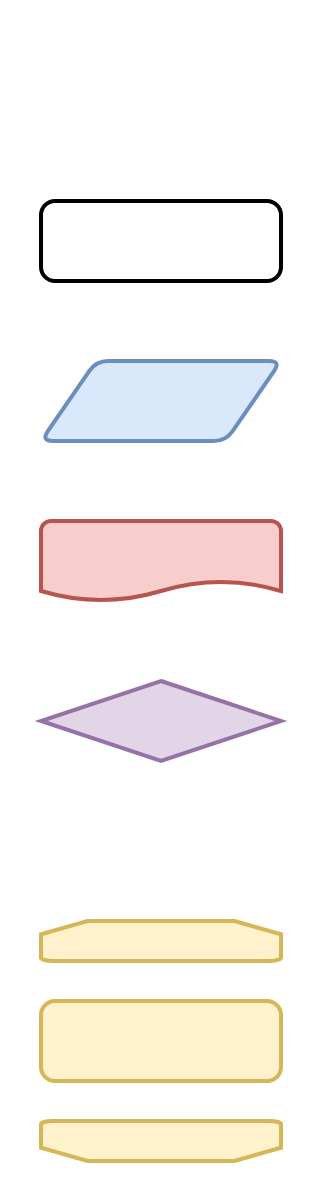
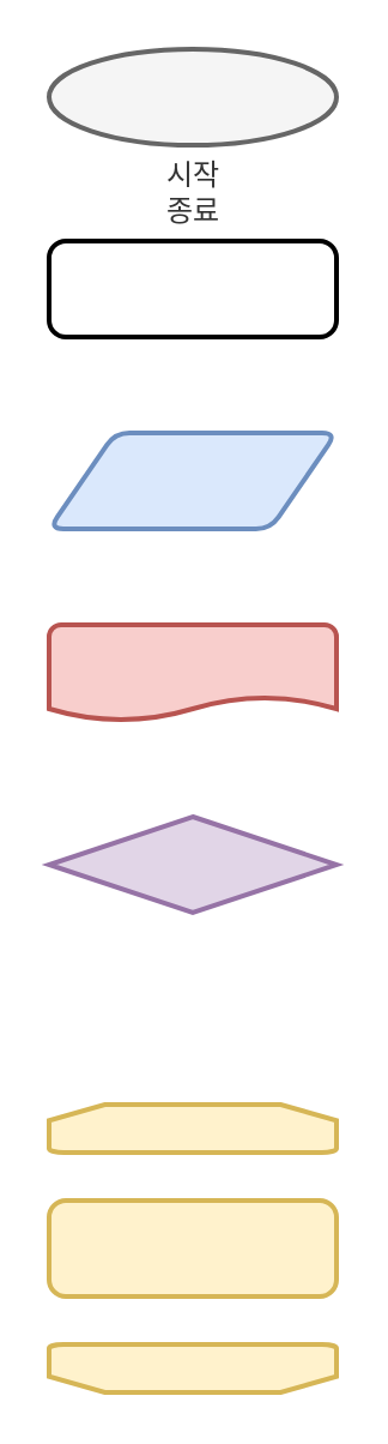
  <mxCell id="0" />
  <mxCell id="1" parent="0" />
+ <mxCell id="2" value="시작&lt;br&gt;종료" style="verticalLabelPosition=bottom;verticalAlign=middle;html=1;shape=mxgraph.flowchart.on-page_reference;strokeWidth=2;fillColor=#f5f5f5;fontColor=#333333;strokeColor=#666666;" vertex="1" parent="1"><mxGeometry x="20" y="20" width="120" height="40" as="geometry" /></mxCell>
  <mxCell id="3" value="" style="rounded=1;whiteSpace=wrap;html=1;absoluteArcSize=1;arcSize=14;strokeWidth=2;" vertex="1" parent="1"><mxGeometry x="20" y="100" width="120" height="40" as="geometry" /></mxCell>
  <mxCell id="4" value="" style="shape=parallelogram;html=1;strokeWidth=2;perimeter=parallelogramPerimeter;whiteSpace=wrap;rounded=1;arcSize=12;size=0.23;fillColor=#dae8fc;strokeColor=#6c8ebf;" vertex="1" parent="1"><mxGeometry x="20" y="180" width="120" height="40" as="geometry" /></mxCell>
  <mxCell id="5" value="" style="strokeWidth=2;html=1;shape=mxgraph.flowchart.document2;whiteSpace=wrap;size=0.25;fillColor=#f8cecc;strokeColor=#b85450;" vertex="1" parent="1"><mxGeometry x="20" y="260" width="120" height="40" as="geometry" /></mxCell>
  <mxCell id="6" value="" style="strokeWidth=2;html=1;shape=mxgraph.flowchart.decision;whiteSpace=wrap;fillColor=#e1d5e7;strokeColor=#9673a6;" vertex="1" parent="1"><mxGeometry x="20" y="340" width="120" height="40" as="geometry" /></mxCell>
  <mxCell id="7" value="" style="strokeWidth=2;html=1;shape=mxgraph.flowchart.loop_limit;whiteSpace=wrap;fillColor=#fff2cc;strokeColor=#d6b656;" vertex="1" parent="1"><mxGeometry x="20" y="460" width="120" height="20" as="geometry" /></mxCell>
  <mxCell id="8" value="" style="strokeWidth=2;html=1;shape=mxgraph.flowchart.loop_limit;whiteSpace=wrap;rotation=-180;fillColor=#fff2cc;strokeColor=#d6b656;" vertex="1" parent="1"><mxGeometry x="20" y="560" width="120" height="20" as="geometry" /></mxCell>
  <mxCell id="9" value="" style="rounded=1;whiteSpace=wrap;html=1;absoluteArcSize=1;arcSize=14;strokeWidth=2;fillColor=#fff2cc;strokeColor=#d6b656;" vertex="1" parent="1"><mxGeometry x="20" y="500" width="120" height="40" as="geometry" /></mxCell>
